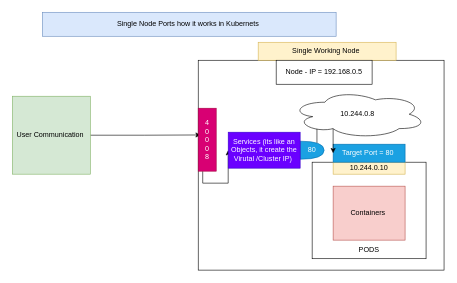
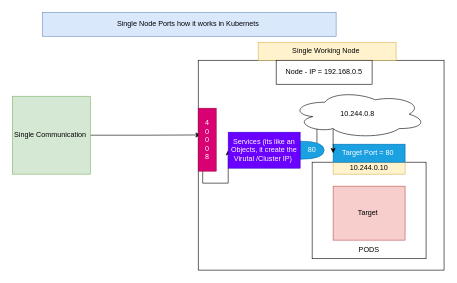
  <mxCell id="0" />
  <mxCell id="1" parent="0" />
  <mxCell id="2" value="Single Node Ports how it works in Kubernets&amp;nbsp;" style="rounded=0;whiteSpace=wrap;html=1;fillColor=#dae8fc;strokeColor=#6c8ebf;" vertex="1" parent="1"><mxGeometry x="70" y="20" width="490" height="40" as="geometry" /></mxCell>
  <mxCell id="3" value="" style="rounded=0;whiteSpace=wrap;html=1;" vertex="1" parent="1"><mxGeometry x="330" y="100" width="410" height="350" as="geometry" /></mxCell>
  <mxCell id="4" style="edgeStyle=orthogonalEdgeStyle;rounded=0;orthogonalLoop=1;jettySize=auto;html=1;entryX=0.01;entryY=0.356;entryDx=0;entryDy=0;entryPerimeter=0;" edge="1" parent="1" source="5" target="3"><mxGeometry relative="1" as="geometry" /></mxCell>
- <mxCell id="5" value="User Communication&amp;nbsp;" style="whiteSpace=wrap;html=1;aspect=fixed;fillColor=#d5e8d4;strokeColor=#82b366;" vertex="1" parent="1"><mxGeometry x="20" y="160" width="130" height="130" as="geometry" /></mxCell>
+ <mxCell id="5" value="Single Communication&amp;nbsp;" style="whiteSpace=wrap;html=1;aspect=fixed;fillColor=#d5e8d4;strokeColor=#82b366;" vertex="1" parent="1"><mxGeometry x="20" y="160" width="130" height="130" as="geometry" /></mxCell>
  <mxCell id="6" value="Single Working Node&amp;nbsp;" style="rounded=0;whiteSpace=wrap;html=1;fillColor=#fff2cc;strokeColor=#d6b656;" vertex="1" parent="1"><mxGeometry x="430" y="70" width="230" height="30" as="geometry" /></mxCell>
  <mxCell id="7" value="Node - IP = 192.168.0.5" style="rounded=0;whiteSpace=wrap;html=1;" vertex="1" parent="1"><mxGeometry x="460" y="100" width="160" height="40" as="geometry" /></mxCell>
  <mxCell id="8" value="&lt;br&gt;&lt;br&gt;&lt;br&gt;&lt;br&gt;&lt;br&gt;&lt;br&gt;&lt;br&gt;&lt;br&gt;&lt;br&gt;PODS" style="rounded=0;whiteSpace=wrap;html=1;" vertex="1" parent="1"><mxGeometry x="520" y="270" width="190" height="161" as="geometry" /></mxCell>
- <mxCell id="9" value="Containers&amp;nbsp;" style="rounded=0;whiteSpace=wrap;html=1;fillColor=#f8cecc;strokeColor=#b85450;" vertex="1" parent="1"><mxGeometry x="555" y="310" width="120" height="90" as="geometry" /></mxCell>
+ <mxCell id="9" value="Target&amp;nbsp;" style="rounded=0;whiteSpace=wrap;html=1;fillColor=#f8cecc;strokeColor=#b85450;" vertex="1" parent="1"><mxGeometry x="555" y="310" width="120" height="90" as="geometry" /></mxCell>
  <mxCell id="10" value="10.244.0.10" style="rounded=0;whiteSpace=wrap;html=1;fillColor=#fff2cc;strokeColor=#d6b656;" vertex="1" parent="1"><mxGeometry x="555" y="270" width="120" height="20" as="geometry" /></mxCell>
  <mxCell id="11" value="Target Port = 80&amp;nbsp;" style="rounded=0;whiteSpace=wrap;html=1;fillColor=#1ba1e2;strokeColor=#006EAF;fontColor=#ffffff;" vertex="1" parent="1"><mxGeometry x="555" y="240" width="120" height="30" as="geometry" /></mxCell>
  <mxCell id="12" style="edgeStyle=orthogonalEdgeStyle;rounded=0;orthogonalLoop=1;jettySize=auto;html=1;exitX=0.7;exitY=0.1;exitDx=0;exitDy=0;exitPerimeter=0;entryX=0;entryY=0.5;entryDx=0;entryDy=0;" edge="1" parent="1" source="13" target="11"><mxGeometry relative="1" as="geometry"><Array as="points"><mxPoint x="528" y="210" /><mxPoint x="555" y="210" /></Array></mxGeometry></mxCell>
  <mxCell id="13" value="80" style="shape=or;whiteSpace=wrap;html=1;fillColor=#1ba1e2;strokeColor=#006EAF;fontColor=#ffffff;" vertex="1" parent="1"><mxGeometry x="500" y="235" width="40" height="30" as="geometry" /></mxCell>
  <mxCell id="14" style="edgeStyle=orthogonalEdgeStyle;rounded=0;orthogonalLoop=1;jettySize=auto;html=1;exitX=0.25;exitY=1;exitDx=0;exitDy=0;" edge="1" parent="1" source="15" target="16"><mxGeometry relative="1" as="geometry" /></mxCell>
  <mxCell id="15" value="4&lt;br&gt;0&lt;br&gt;0&lt;br&gt;0&lt;br&gt;8" style="rounded=0;whiteSpace=wrap;html=1;fillColor=#d80073;strokeColor=#A50040;fontColor=#ffffff;" vertex="1" parent="1"><mxGeometry x="330" y="180" width="30" height="105" as="geometry" /></mxCell>
  <mxCell id="16" value="Services (its like an Objects, it create the Virutal /Cluster IP)&amp;nbsp;" style="rounded=0;whiteSpace=wrap;html=1;fillColor=#6a00ff;strokeColor=#3700CC;fontColor=#ffffff;" vertex="1" parent="1"><mxGeometry x="380" y="220" width="120" height="60" as="geometry" /></mxCell>
  <mxCell id="17" value="10.244.0.8&amp;nbsp;" style="ellipse;shape=cloud;whiteSpace=wrap;html=1;" vertex="1" parent="1"><mxGeometry x="485" y="150" width="225" height="80" as="geometry" /></mxCell>
